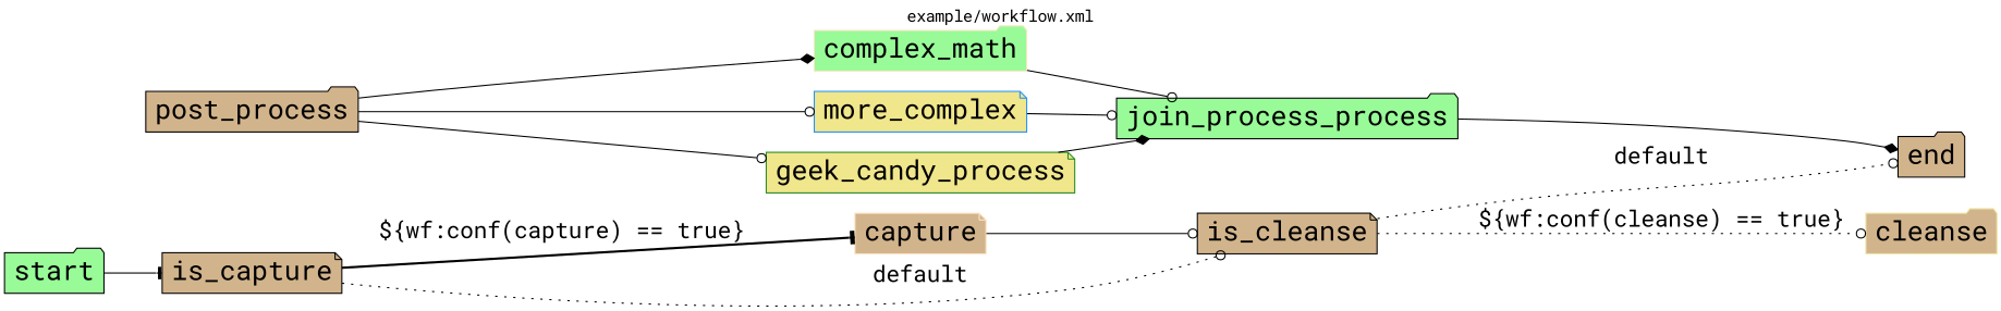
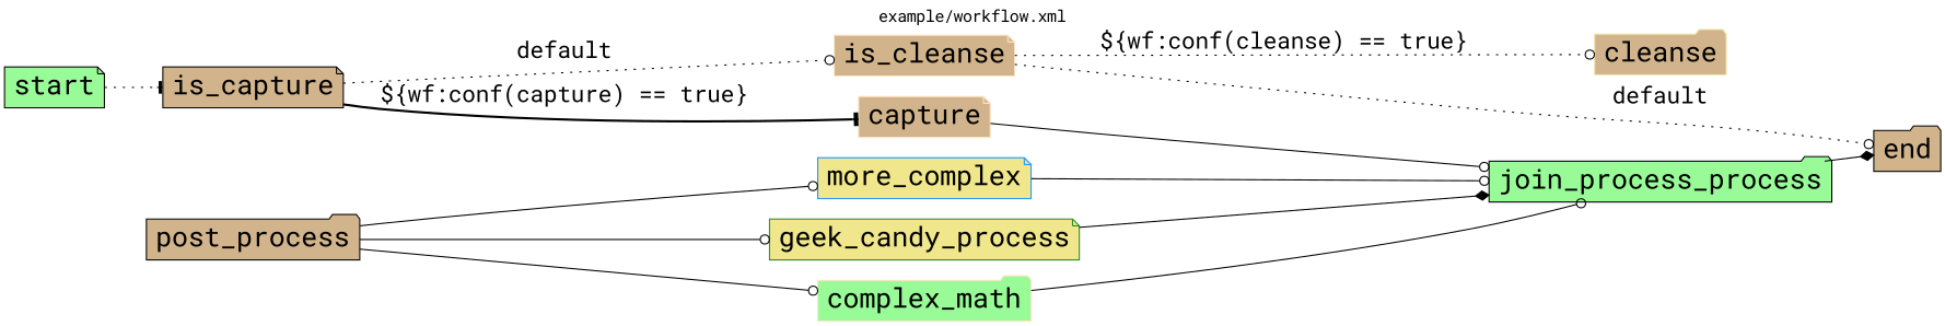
  digraph {
    fontname="Roboto Mono"
    label="example/workflow.xml"
    labelloc=t
    rankdir=LR
    node [fillcolor=tan fontname="Roboto Mono" fontsize=24 shape=note style=filled]
    edge [arrowhead=odot fontname="Roboto Mono"]
    capture [color=bisque]
    is_capture
-   is_cleanse
-   start [fillcolor=palegreen shape=folder]
+   is_cleanse [color=bisque]
+   start [fillcolor=palegreen]
    cleanse [color=palegoldenrod shape=folder]
    end [shape=folder]
    post_process [shape=folder]
    complex_math [color=bisque fillcolor=palegreen shape=folder]
    more_complex [color=dodgerblue1 fillcolor=khaki]
    geek_candy_process [color=forestgreen fillcolor=khaki]
    n11 [fillcolor=palegreen label=join_process_process shape=folder]
-   capture -> is_cleanse
+   capture -> n11
    is_capture -> capture [arrowhead=tee fontsize=20 label="${wf:conf(capture) == true}" style=bold]
    is_capture -> is_cleanse [fontsize=20 label=default style=dotted]
    is_cleanse -> cleanse [fontsize=20 label="${wf:conf(cleanse) == true}" style=dotted]
    is_cleanse -> end [fontsize=20 label=default style=dotted]
-   start -> is_capture [arrowhead=tee]
-   post_process -> complex_math [arrowhead=diamond]
+   start -> is_capture [arrowhead=tee style=dotted]
+   post_process -> complex_math
    post_process -> more_complex
    post_process -> geek_candy_process
    complex_math -> n11
    more_complex -> n11
    geek_candy_process -> n11 [arrowhead=diamond]
    n11 -> end [arrowhead=diamond]
  }
